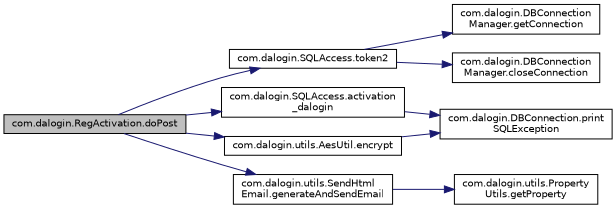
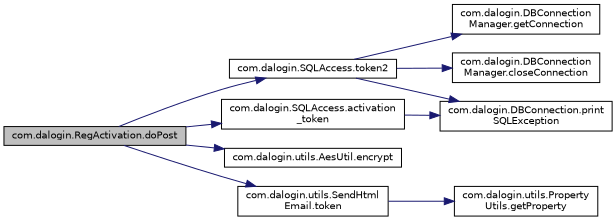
  digraph {
    rankdir=LR
    node [color=black fillcolor=white fontname=Helvetica fontsize=10 shape=record style=filled]
    edge [color=midnightblue fontname=Helvetica fontsize=10 labelfontname=Helvetica labelfontsize=10 style=solid]
    n1 [fillcolor=grey75 fontcolor=black height=0.2 label="com.dalogin.RegActivation.doPost" width=0.4]
    n2 [height=0.2 label="com.dalogin.SQLAccess.token2" width=0.4]
-   n3 [height=0.2 label="com.dalogin.SQLAccess.activation\l_dalogin" width=0.4]
+   n3 [height=0.2 label="com.dalogin.SQLAccess.activation\l_token" width=0.4]
    n4 [height=0.2 label="com.dalogin.utils.AesUtil.encrypt" width=0.4]
-   n5 [height=0.2 label="com.dalogin.utils.SendHtml\lEmail.generateAndSendEmail" width=0.4]
+   n5 [height=0.2 label="com.dalogin.utils.SendHtml\lEmail.token" width=0.4]
    n6 [height=0.2 label="com.dalogin.DBConnection\lManager.getConnection" width=0.4]
    n7 [height=0.2 label="com.dalogin.DBConnection.print\lSQLException" width=0.4]
    n8 [height=0.2 label="com.dalogin.DBConnection\lManager.closeConnection" width=0.4]
    n9 [height=0.2 label="com.dalogin.utils.Property\lUtils.getProperty" width=0.4]
    n1 -> n2
    n1 -> n3
    n1 -> n4
    n1 -> n5
    n2 -> n6
-   n4 -> n7
+   n2 -> n7
    n2 -> n8
    n3 -> n7
    n5 -> n9
  }
